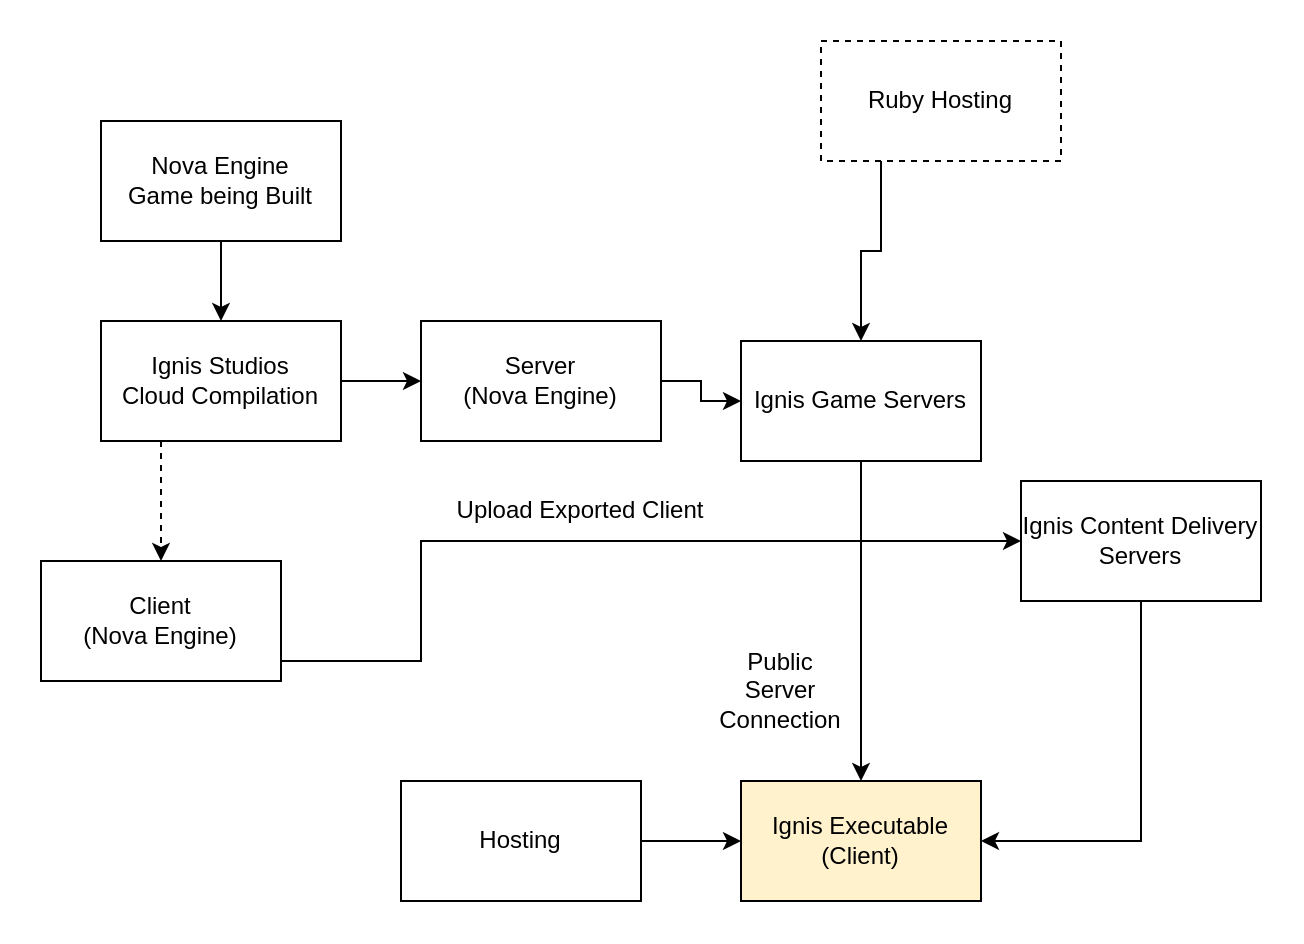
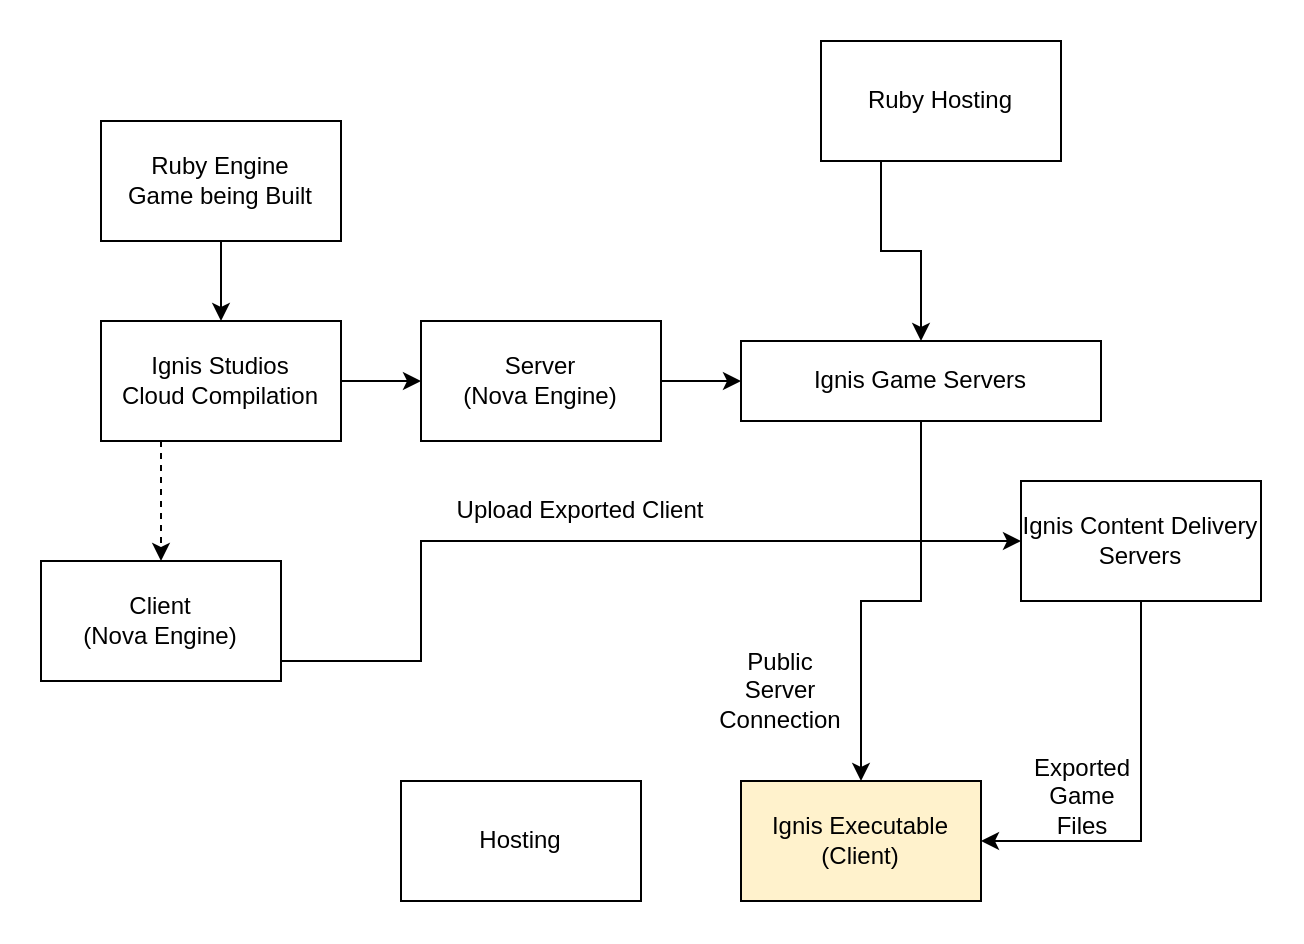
  <mxCell id="0" />
  <mxCell id="1" parent="0" />
  <mxCell id="2" style="edgeStyle=orthogonalEdgeStyle;rounded=0;orthogonalLoop=1;jettySize=auto;html=1;exitX=0.5;exitY=1;exitDx=0;exitDy=0;entryX=0.5;entryY=0;entryDx=0;entryDy=0;" edge="1" parent="1" source="3" target="6"><mxGeometry relative="1" as="geometry" /></mxCell>
- <mxCell id="3" value="&lt;div&gt;Nova Engine&lt;/div&gt;&lt;div&gt;Game being Built&lt;br&gt;&lt;/div&gt;" style="rounded=0;whiteSpace=wrap;html=1;" vertex="1" parent="1"><mxGeometry x="50" y="60" width="120" height="60" as="geometry" /></mxCell>
+ <mxCell id="3" value="&lt;div&gt;Ruby Engine&lt;/div&gt;&lt;div&gt;Game being Built&lt;br&gt;&lt;/div&gt;" style="rounded=0;whiteSpace=wrap;html=1;" vertex="1" parent="1"><mxGeometry x="50" y="60" width="120" height="60" as="geometry" /></mxCell>
  <mxCell id="4" style="edgeStyle=orthogonalEdgeStyle;rounded=0;orthogonalLoop=1;jettySize=auto;html=1;exitX=0.25;exitY=1;exitDx=0;exitDy=0;dashed=1;" edge="1" parent="1" source="6" target="8"><mxGeometry relative="1" as="geometry" /></mxCell>
  <mxCell id="5" style="edgeStyle=orthogonalEdgeStyle;rounded=0;orthogonalLoop=1;jettySize=auto;html=1;exitX=1;exitY=0.5;exitDx=0;exitDy=0;entryX=0;entryY=0.5;entryDx=0;entryDy=0;" edge="1" parent="1" source="6" target="10"><mxGeometry relative="1" as="geometry" /></mxCell>
  <mxCell id="6" value="Ignis Studios&lt;br&gt;Cloud Compilation" style="rounded=0;whiteSpace=wrap;html=1;" vertex="1" parent="1"><mxGeometry x="50" y="160" width="120" height="60" as="geometry" /></mxCell>
  <mxCell id="7" style="edgeStyle=orthogonalEdgeStyle;rounded=0;orthogonalLoop=1;jettySize=auto;html=1;exitX=1;exitY=0.5;exitDx=0;exitDy=0;entryX=0;entryY=0.5;entryDx=0;entryDy=0;" edge="1" parent="1" source="8" target="16"><mxGeometry relative="1" as="geometry"><Array as="points"><mxPoint x="210" y="330" /><mxPoint x="210" y="270" /></Array></mxGeometry></mxCell>
  <mxCell id="8" value="&lt;div&gt;Client&lt;br&gt;&lt;/div&gt;(Nova Engine)" style="rounded=0;whiteSpace=wrap;html=1;" vertex="1" parent="1"><mxGeometry x="20" y="280" width="120" height="60" as="geometry" /></mxCell>
  <mxCell id="9" style="edgeStyle=orthogonalEdgeStyle;rounded=0;orthogonalLoop=1;jettySize=auto;html=1;exitX=1;exitY=0.5;exitDx=0;exitDy=0;entryX=0;entryY=0.5;entryDx=0;entryDy=0;" edge="1" parent="1" source="10" target="14"><mxGeometry relative="1" as="geometry" /></mxCell>
  <mxCell id="10" value="Server&lt;br&gt;(Nova Engine)" style="rounded=0;whiteSpace=wrap;html=1;" vertex="1" parent="1"><mxGeometry x="210" y="160" width="120" height="60" as="geometry" /></mxCell>
  <mxCell id="11" style="edgeStyle=orthogonalEdgeStyle;rounded=0;orthogonalLoop=1;jettySize=auto;html=1;exitX=0.25;exitY=1;exitDx=0;exitDy=0;entryX=0.5;entryY=0;entryDx=0;entryDy=0;" edge="1" parent="1" source="12" target="14"><mxGeometry relative="1" as="geometry" /></mxCell>
- <mxCell id="12" value="Ruby Hosting" style="rounded=0;whiteSpace=wrap;html=1;dashed=1;" vertex="1" parent="1"><mxGeometry x="410" y="20" width="120" height="60" as="geometry" /></mxCell>
+ <mxCell id="12" value="Ruby Hosting" style="rounded=0;whiteSpace=wrap;html=1;" vertex="1" parent="1"><mxGeometry x="410" y="20" width="120" height="60" as="geometry" /></mxCell>
  <mxCell id="13" style="edgeStyle=orthogonalEdgeStyle;rounded=0;orthogonalLoop=1;jettySize=auto;html=1;exitX=0.5;exitY=1;exitDx=0;exitDy=0;entryX=0.5;entryY=0;entryDx=0;entryDy=0;" edge="1" parent="1" source="14" target="17"><mxGeometry relative="1" as="geometry" /></mxCell>
- <mxCell id="14" value="Ignis Game Servers" style="rounded=0;whiteSpace=wrap;html=1;" vertex="1" parent="1"><mxGeometry x="370" y="170" width="120" height="60" as="geometry" /></mxCell>
+ <mxCell id="14" value="Ignis Game Servers" style="rounded=0;whiteSpace=wrap;html=1;" vertex="1" parent="1"><mxGeometry x="370" y="170" width="180" height="40" as="geometry" /></mxCell>
  <mxCell id="15" style="edgeStyle=orthogonalEdgeStyle;rounded=0;orthogonalLoop=1;jettySize=auto;html=1;exitX=0.5;exitY=1;exitDx=0;exitDy=0;entryX=1;entryY=0.5;entryDx=0;entryDy=0;" edge="1" parent="1" source="16" target="17"><mxGeometry relative="1" as="geometry" /></mxCell>
  <mxCell id="16" value="Ignis Content Delivery Servers" style="rounded=0;whiteSpace=wrap;html=1;" vertex="1" parent="1"><mxGeometry x="510" y="240" width="120" height="60" as="geometry" /></mxCell>
  <mxCell id="17" value="&lt;div&gt;Ignis Executable&lt;/div&gt;&lt;div&gt;(Client)&lt;br&gt;&lt;/div&gt;" style="rounded=0;whiteSpace=wrap;html=1;fillColor=#fff2cc;" vertex="1" parent="1"><mxGeometry x="370" y="390" width="120" height="60" as="geometry" /></mxCell>
- <mxCell id="18" style="edgeStyle=orthogonalEdgeStyle;rounded=0;orthogonalLoop=1;jettySize=auto;html=1;exitX=1;exitY=0.5;exitDx=0;exitDy=0;entryX=0;entryY=0.5;entryDx=0;entryDy=0;" edge="1" parent="1" source="19" target="17"><mxGeometry relative="1" as="geometry" /></mxCell>
  <mxCell id="19" value="Hosting" style="rounded=0;whiteSpace=wrap;html=1;" vertex="1" parent="1"><mxGeometry x="200" y="390" width="120" height="60" as="geometry" /></mxCell>
+ <mxCell id="20" value="Exported Game Files" style="text;html=1;align=center;verticalAlign=middle;whiteSpace=wrap;rounded=0;" vertex="1" parent="1"><mxGeometry x="511" y="383" width="60" height="30" as="geometry" /></mxCell>
  <mxCell id="21" value="&lt;div&gt;Public&lt;/div&gt;&lt;div&gt;Server&lt;br&gt;&lt;/div&gt;&lt;div&gt;Connection&lt;br&gt;&lt;/div&gt;" style="text;html=1;align=center;verticalAlign=middle;whiteSpace=wrap;rounded=0;" vertex="1" parent="1"><mxGeometry x="360" y="330" width="60" height="30" as="geometry" /></mxCell>
  <mxCell id="22" value="Upload Exported Client" style="text;html=1;align=center;verticalAlign=middle;whiteSpace=wrap;rounded=0;" vertex="1" parent="1"><mxGeometry x="210" y="240" width="160" height="30" as="geometry" /></mxCell>
